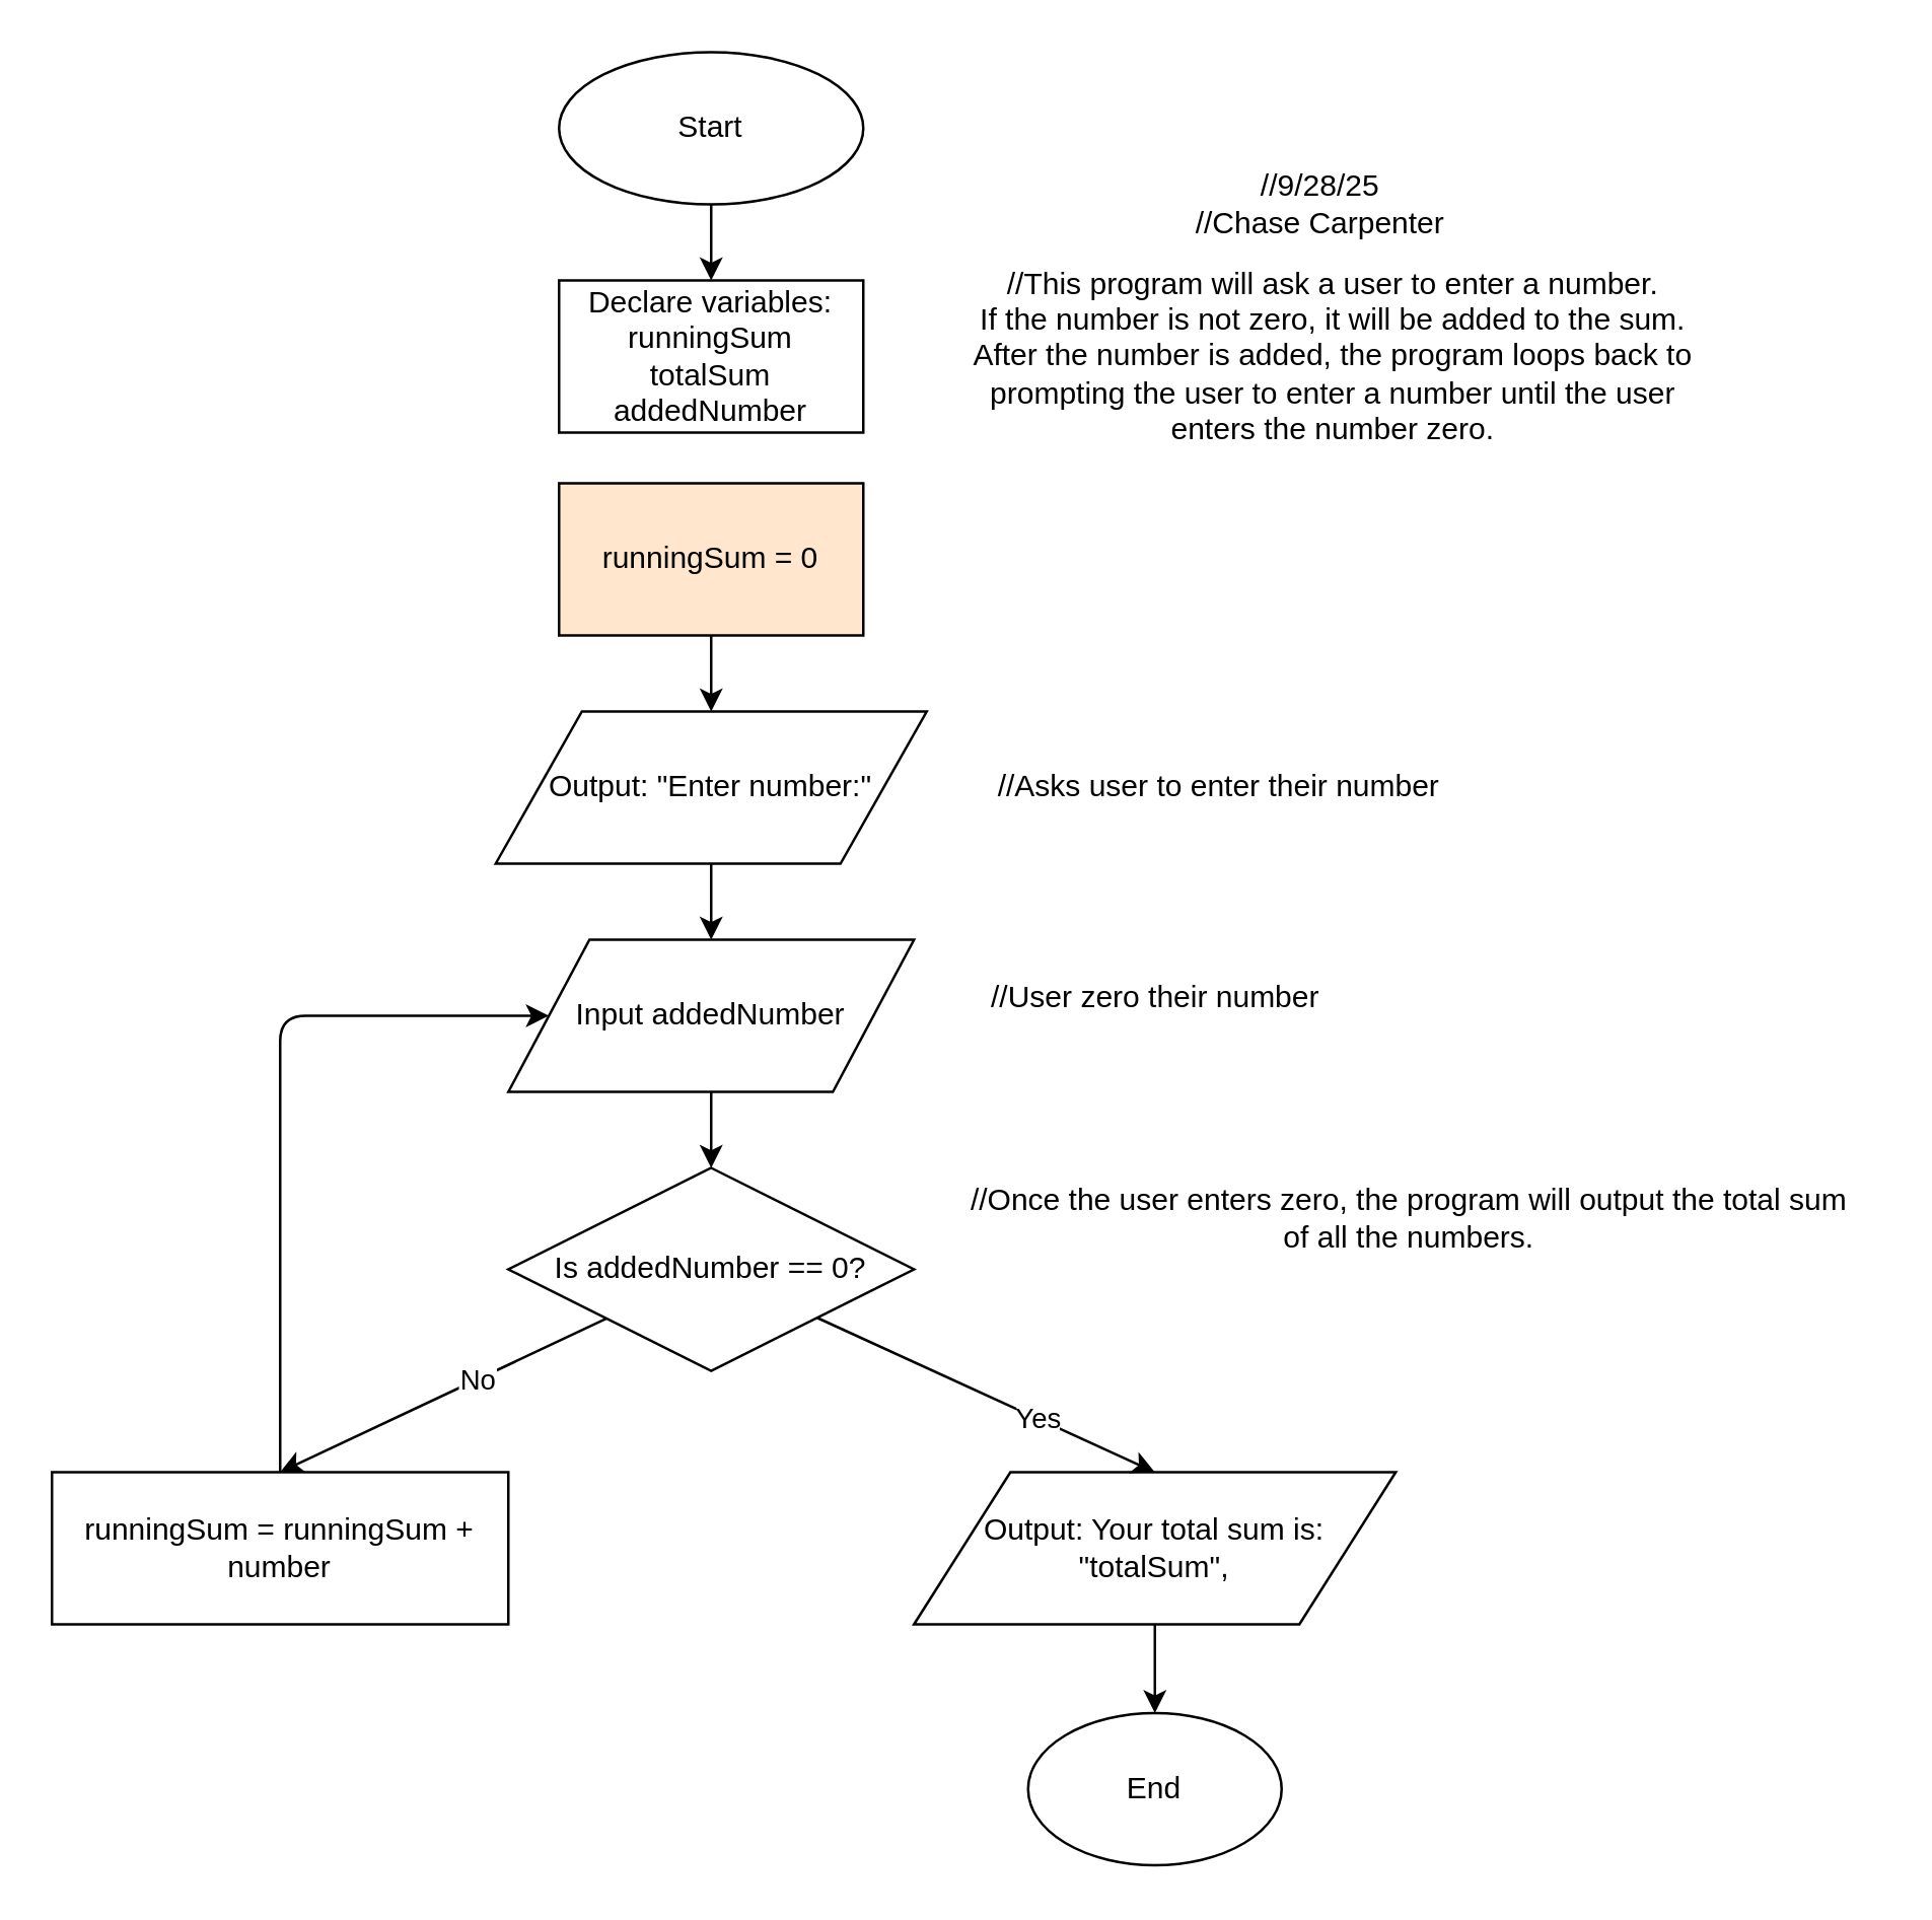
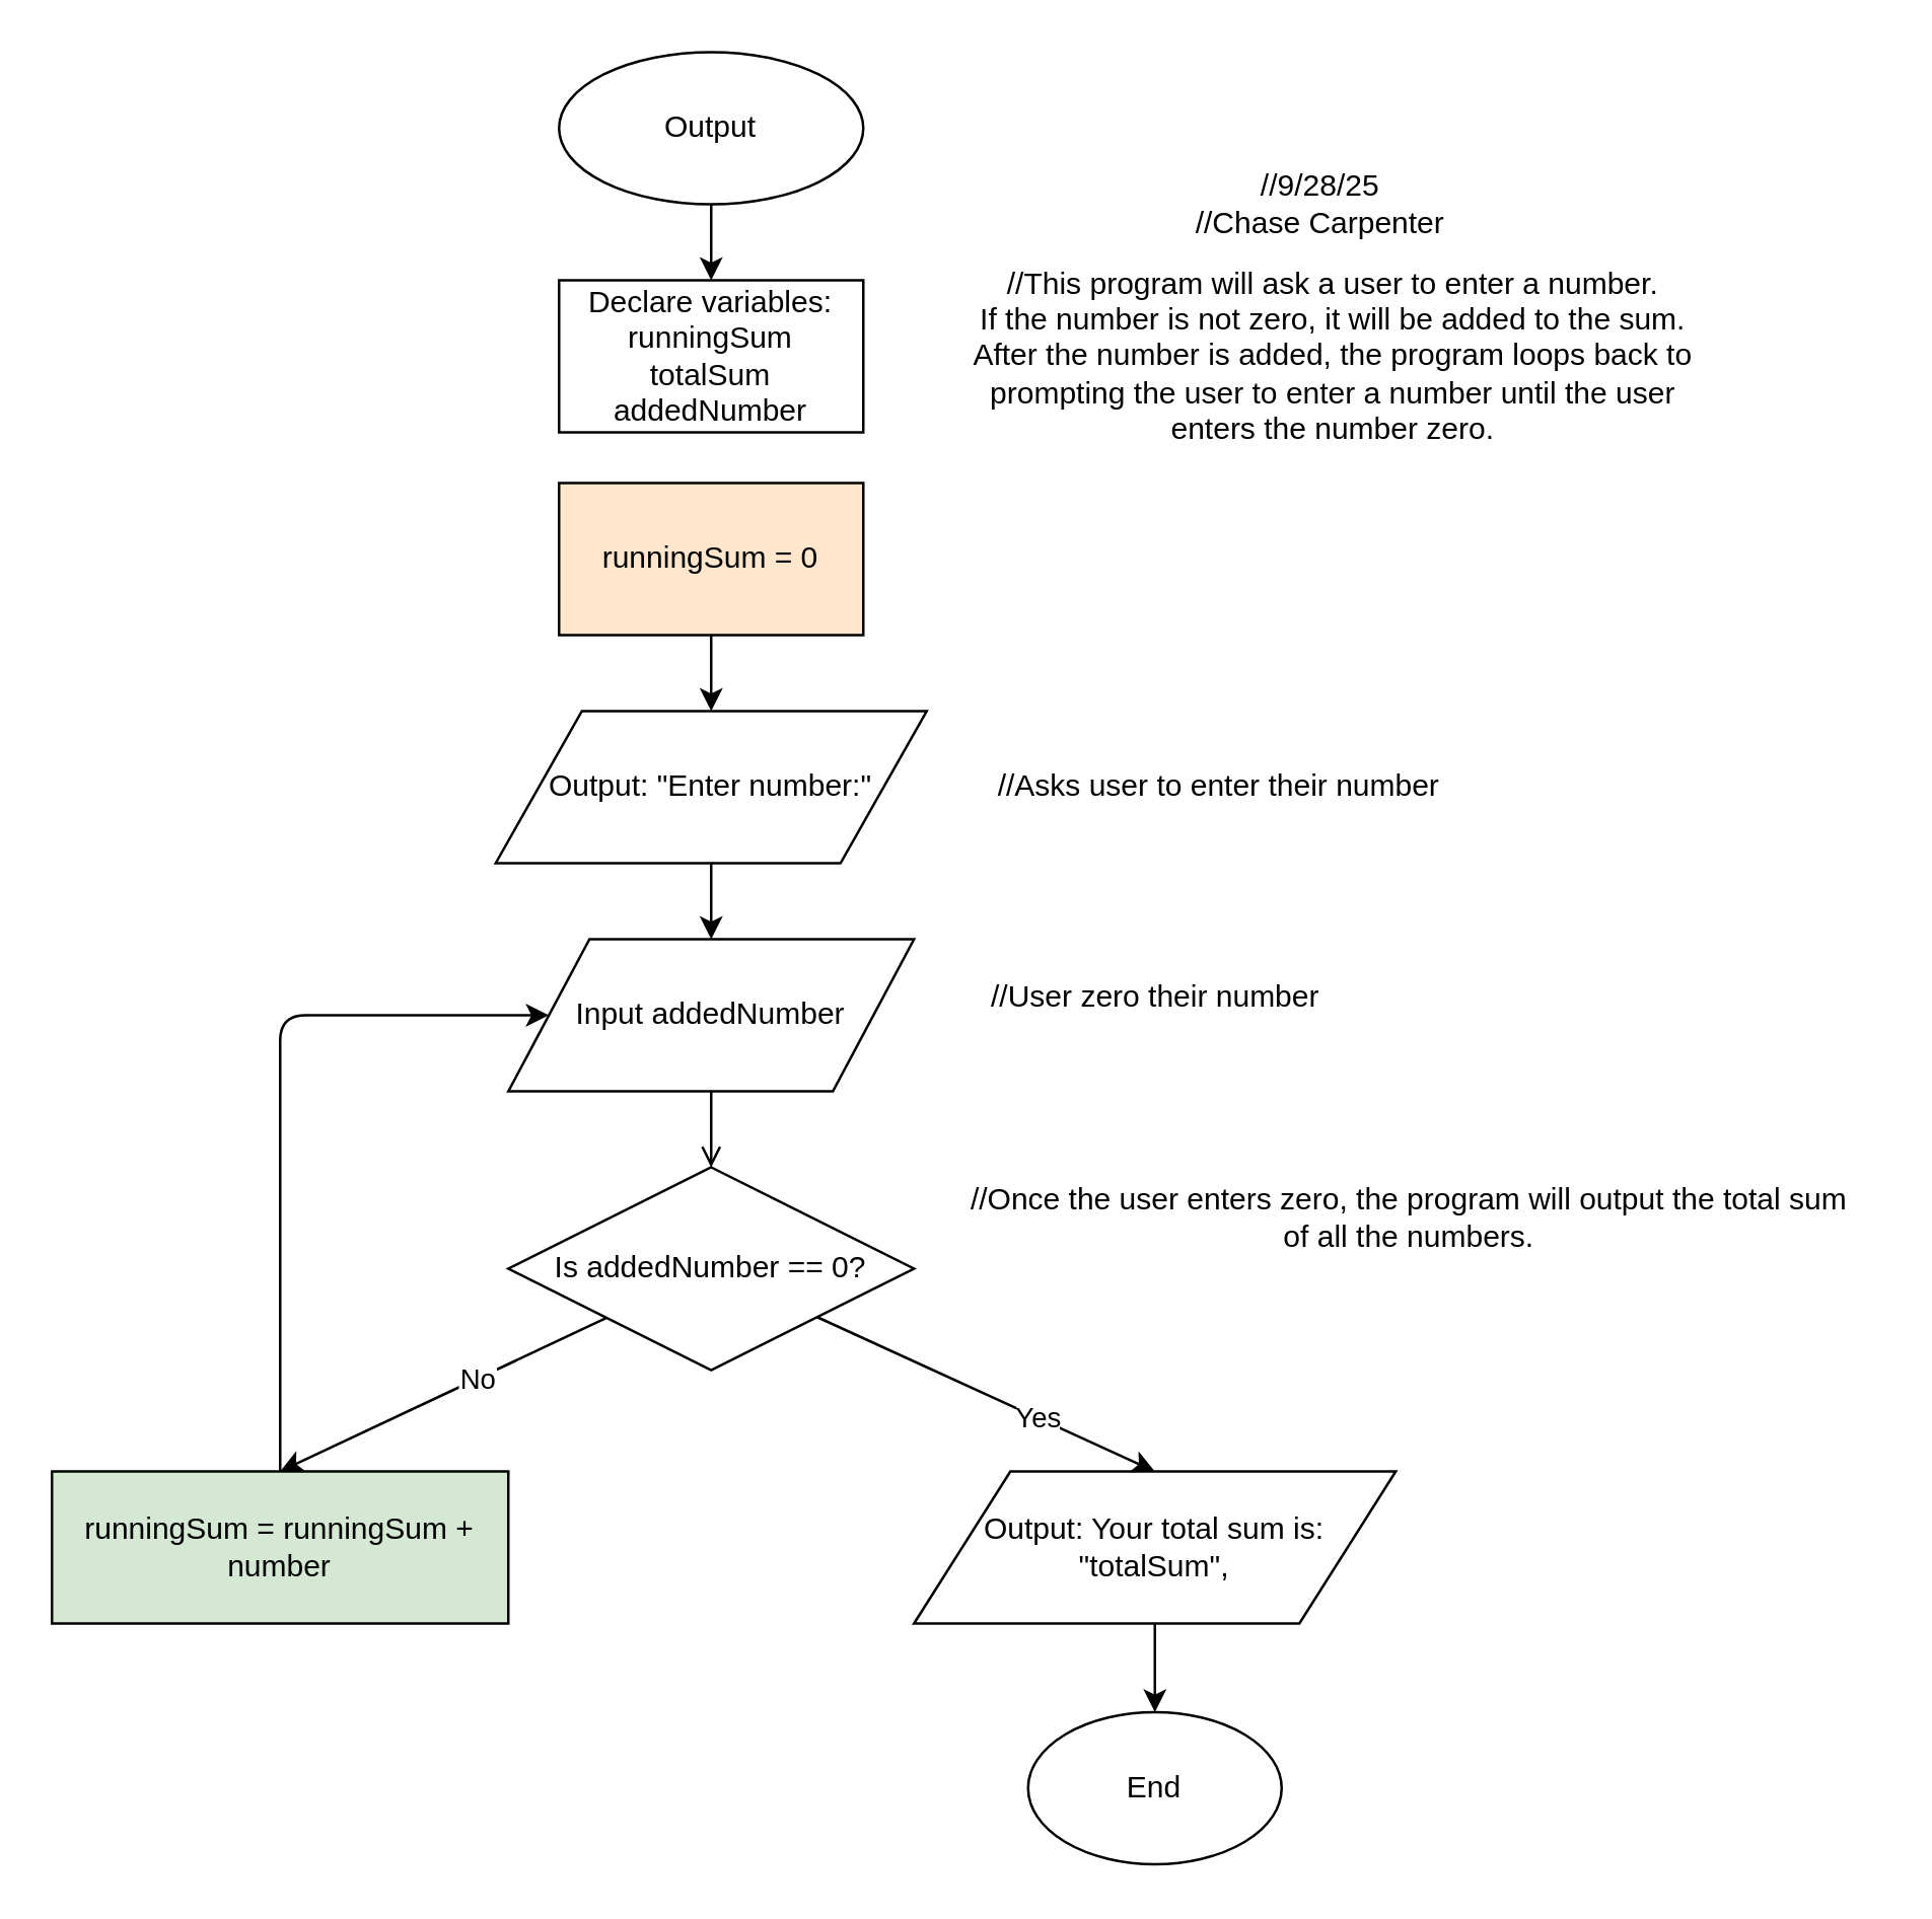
  <mxCell id="0" />
  <mxCell id="1" parent="0" />
  <mxCell id="2" style="edgeStyle=orthogonalEdgeStyle;rounded=0;orthogonalLoop=1;jettySize=auto;html=1;exitX=0.5;exitY=1;exitDx=0;exitDy=0;entryX=0.5;entryY=0;entryDx=0;entryDy=0;" edge="1" parent="1" source="3" target="21"><mxGeometry relative="1" as="geometry" /></mxCell>
- <mxCell id="3" value="Start" style="ellipse;whiteSpace=wrap;html=1;" parent="1" vertex="1"><mxGeometry x="220" y="20" width="120" height="60" as="geometry" /></mxCell>
+ <mxCell id="3" value="Output" style="ellipse;whiteSpace=wrap;html=1;" parent="1" vertex="1"><mxGeometry x="220" y="20" width="120" height="60" as="geometry" /></mxCell>
  <mxCell id="4" style="edgeStyle=orthogonalEdgeStyle;rounded=0;orthogonalLoop=1;jettySize=auto;html=1;exitX=0.5;exitY=1;exitDx=0;exitDy=0;entryX=0.5;entryY=0;entryDx=0;entryDy=0;" edge="1" parent="1" source="5" target="24"><mxGeometry relative="1" as="geometry" /></mxCell>
  <mxCell id="5" value="runningSum = 0" style="rounded=0;whiteSpace=wrap;html=1;fillColor=#ffe6cc;" parent="1" vertex="1"><mxGeometry x="220" y="190" width="120" height="60" as="geometry" /></mxCell>
  <mxCell id="6" value="Input addedNumber" style="shape=parallelogram;perimeter=parallelogramPerimeter;whiteSpace=wrap;html=1;" parent="1" vertex="1"><mxGeometry x="200" y="370" width="160" height="60" as="geometry" /></mxCell>
  <mxCell id="7" value="Is addedNumber == 0?" style="rhombus;whiteSpace=wrap;html=1;" parent="1" vertex="1"><mxGeometry x="200" y="460" width="160" height="80" as="geometry" /></mxCell>
- <mxCell id="8" value="runningSum = runningSum + number" style="rounded=0;whiteSpace=wrap;html=1;" parent="1" vertex="1"><mxGeometry x="20" y="580" width="180" height="60" as="geometry" /></mxCell>
+ <mxCell id="8" value="runningSum = runningSum + number" style="rounded=0;whiteSpace=wrap;html=1;fillColor=#d5e8d4;" parent="1" vertex="1"><mxGeometry x="20" y="580" width="180" height="60" as="geometry" /></mxCell>
  <mxCell id="9" value="Output: Your total sum is: &quot;totalSum&quot;," style="shape=parallelogram;perimeter=parallelogramPerimeter;whiteSpace=wrap;html=1;" parent="1" vertex="1"><mxGeometry x="360" y="580" width="190" height="60" as="geometry" /></mxCell>
  <mxCell id="10" value="End" style="ellipse;whiteSpace=wrap;html=1;" parent="1" vertex="1"><mxGeometry x="405" y="675" width="100" height="60" as="geometry" /></mxCell>
- <mxCell id="11" parent="1" source="6" target="7" edge="1"><mxGeometry relative="1" as="geometry" /></mxCell>
+ <mxCell id="11" parent="1" source="6" target="7" edge="1" style="endArrow=open;"><mxGeometry relative="1" as="geometry" /></mxCell>
  <mxCell id="12" style="entryX=0.5;entryY=0;entryDx=0;entryDy=0;" parent="1" source="7" target="8" edge="1"><mxGeometry relative="1" as="geometry"><mxPoint x="156.364" y="580" as="targetPoint" /></mxGeometry></mxCell>
  <mxCell id="13" value="No" style="edgeLabel;html=1;align=center;verticalAlign=middle;" parent="12" vertex="1" connectable="0"><mxGeometry x="-0.2" relative="1" as="geometry" /></mxCell>
  <mxCell id="14" style="entryX=0.5;entryY=0;entryDx=0;entryDy=0;" parent="1" source="7" target="9" edge="1"><mxGeometry relative="1" as="geometry" /></mxCell>
  <mxCell id="15" value="Yes" style="edgeLabel;html=1;align=center;verticalAlign=middle;" parent="14" vertex="1" connectable="0"><mxGeometry x="0.3" relative="1" as="geometry" /></mxCell>
  <mxCell id="16" style="entryX=0;entryY=0.5;entryDx=0;entryDy=0;" parent="1" target="6" edge="1"><mxGeometry relative="1" as="geometry"><mxPoint x="110" y="580" as="sourcePoint" /><Array as="points"><mxPoint x="110" y="400" /></Array></mxGeometry></mxCell>
  <mxCell id="17" parent="1" source="9" target="10" edge="1"><mxGeometry relative="1" as="geometry" /></mxCell>
  <mxCell id="18" value="//9/28/25&lt;div&gt;//Chase Carpenter&lt;/div&gt;" style="text;html=1;align=center;verticalAlign=middle;resizable=0;points=[];autosize=1;strokeColor=none;fillColor=none;" vertex="1" parent="1"><mxGeometry x="460" y="60" width="120" height="40" as="geometry" /></mxCell>
  <mxCell id="19" value="//This program will ask a user to enter a number.&lt;div&gt;If the number is not zero, it will be added to the sum.&lt;/div&gt;&lt;div&gt;After the number is added, the program loops back to&lt;/div&gt;&lt;div&gt;prompting the user to enter a number until the user&lt;/div&gt;&lt;div&gt;enters the number zero.&lt;/div&gt;" style="text;html=1;align=center;verticalAlign=middle;resizable=0;points=[];autosize=1;strokeColor=none;fillColor=none;" vertex="1" parent="1"><mxGeometry x="370" y="95" width="310" height="90" as="geometry" /></mxCell>
  <mxCell id="20" value="//Once the user enters zero, the program will output the total sum&lt;div&gt;of all the numbers.&lt;/div&gt;" style="text;html=1;align=center;verticalAlign=middle;resizable=0;points=[];autosize=1;strokeColor=none;fillColor=none;" vertex="1" parent="1"><mxGeometry x="370" y="460" width="370" height="40" as="geometry" /></mxCell>
  <mxCell id="21" value="Declare variables:&lt;div&gt;runningSum&lt;/div&gt;&lt;div&gt;totalSum&lt;/div&gt;&lt;div&gt;addedNumber&lt;/div&gt;" style="rounded=0;whiteSpace=wrap;html=1;" vertex="1" parent="1"><mxGeometry x="220" y="110" width="120" height="60" as="geometry" /></mxCell>
  <mxCell id="22" value="//User zero their number" style="text;html=1;align=center;verticalAlign=middle;resizable=0;points=[];autosize=1;strokeColor=none;fillColor=none;" vertex="1" parent="1"><mxGeometry x="375" y="378" width="160" height="30" as="geometry" /></mxCell>
  <mxCell id="23" style="edgeStyle=orthogonalEdgeStyle;rounded=0;orthogonalLoop=1;jettySize=auto;html=1;exitX=0.5;exitY=1;exitDx=0;exitDy=0;entryX=0.5;entryY=0;entryDx=0;entryDy=0;" edge="1" parent="1" source="24" target="6"><mxGeometry relative="1" as="geometry" /></mxCell>
  <mxCell id="24" value="Output: &quot;Enter number:&quot;" style="shape=parallelogram;perimeter=parallelogramPerimeter;whiteSpace=wrap;html=1;" vertex="1" parent="1"><mxGeometry x="195" y="280" width="170" height="60" as="geometry" /></mxCell>
  <mxCell id="25" value="//Asks user to enter their number" style="text;html=1;align=center;verticalAlign=middle;resizable=0;points=[];autosize=1;strokeColor=none;fillColor=none;" vertex="1" parent="1"><mxGeometry x="380" y="295" width="200" height="30" as="geometry" /></mxCell>
